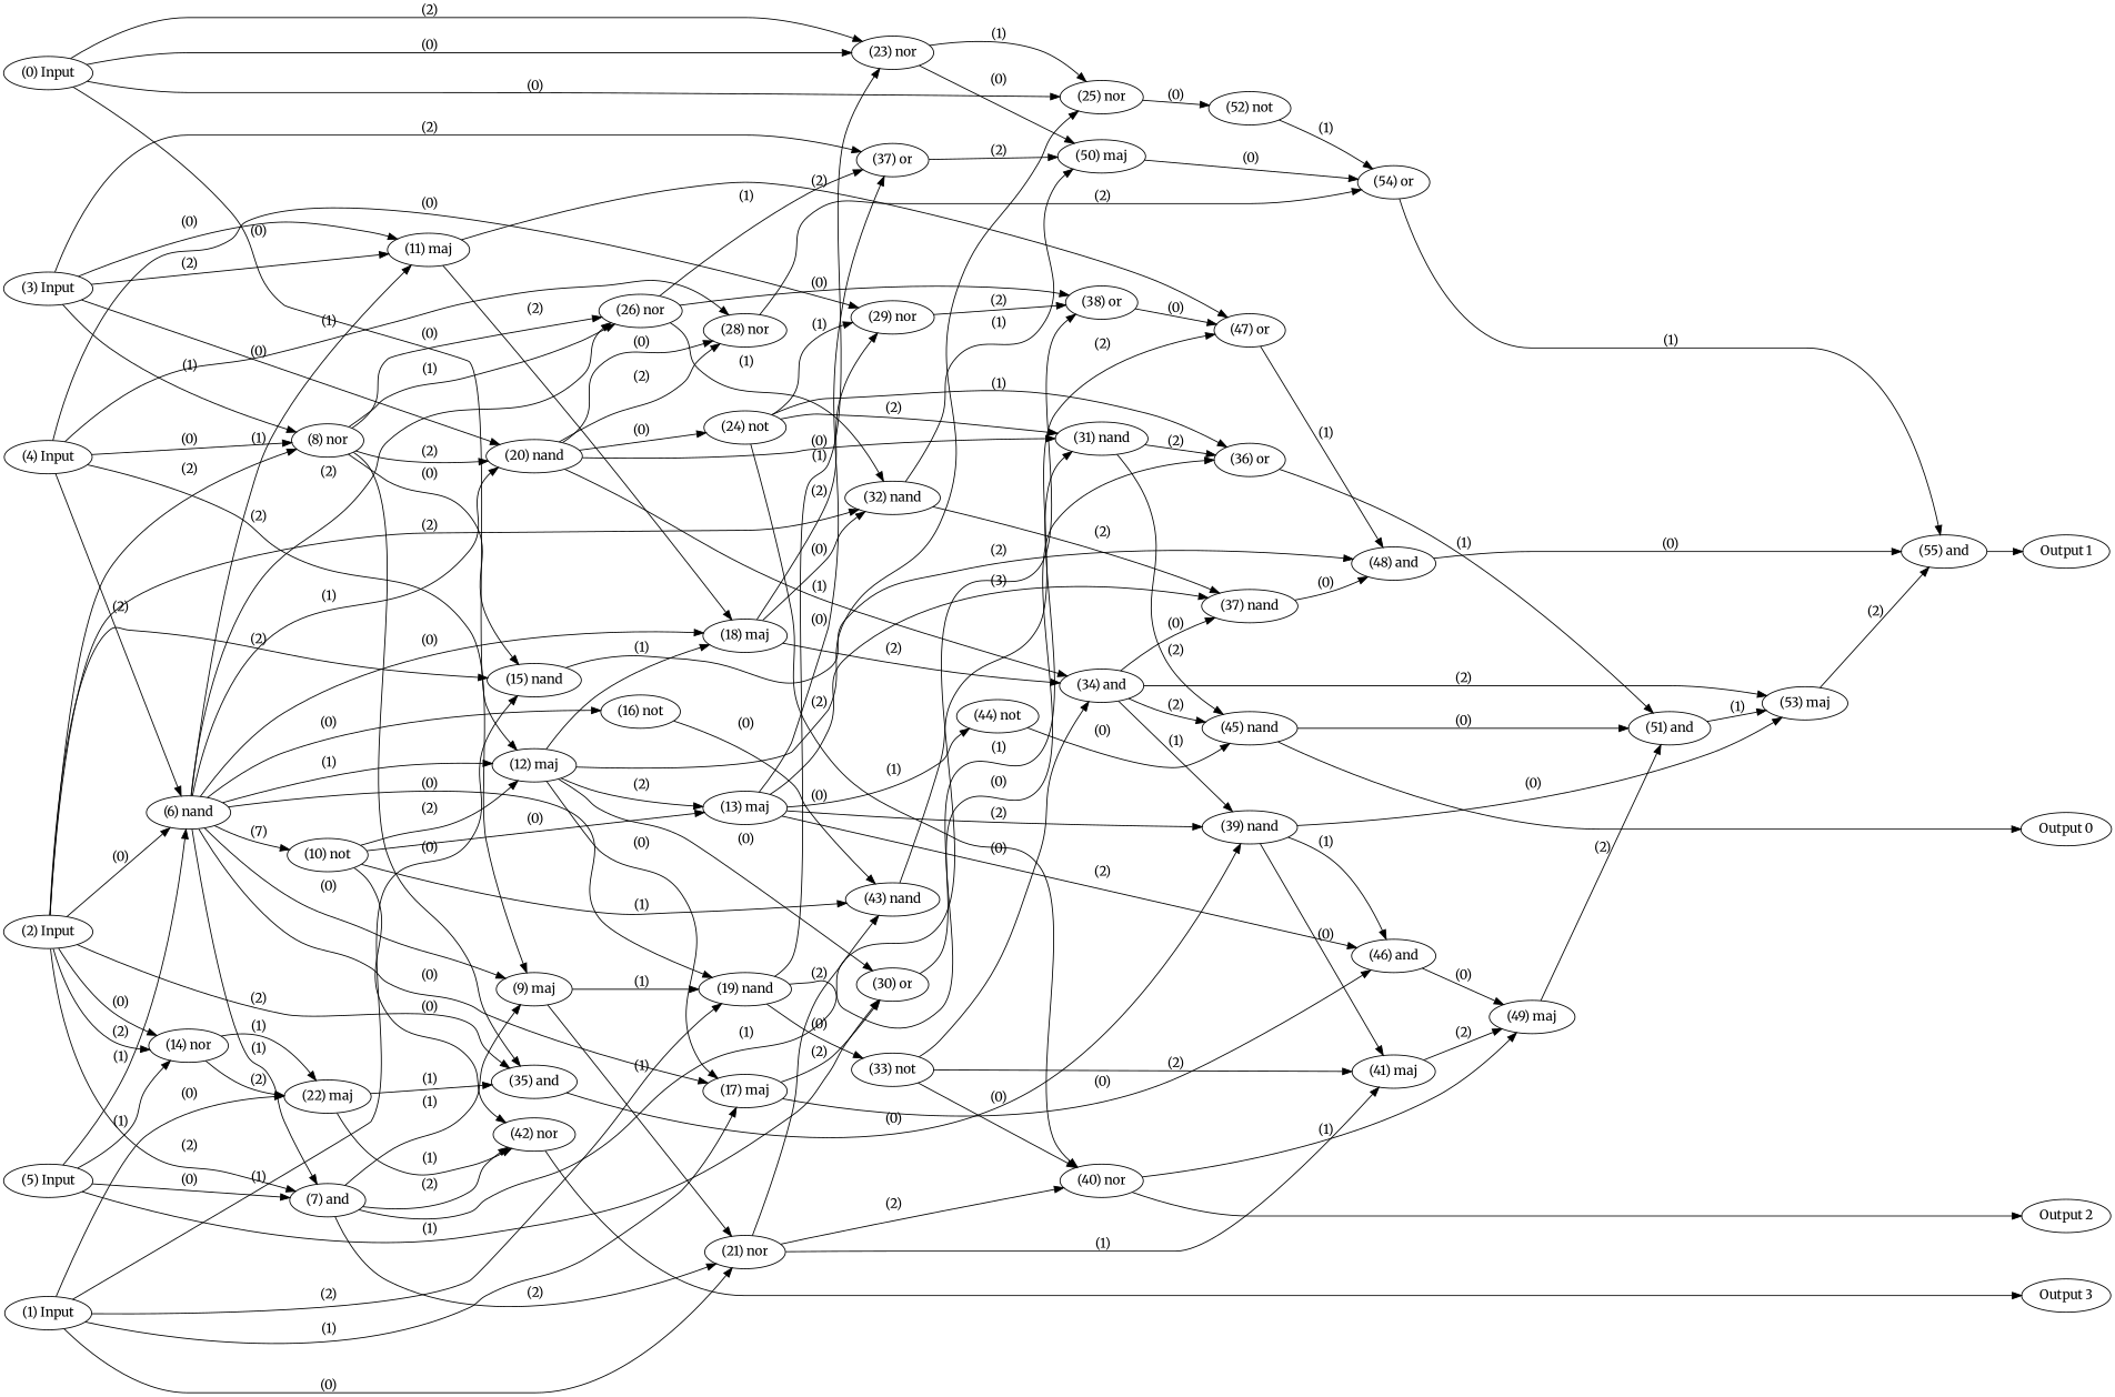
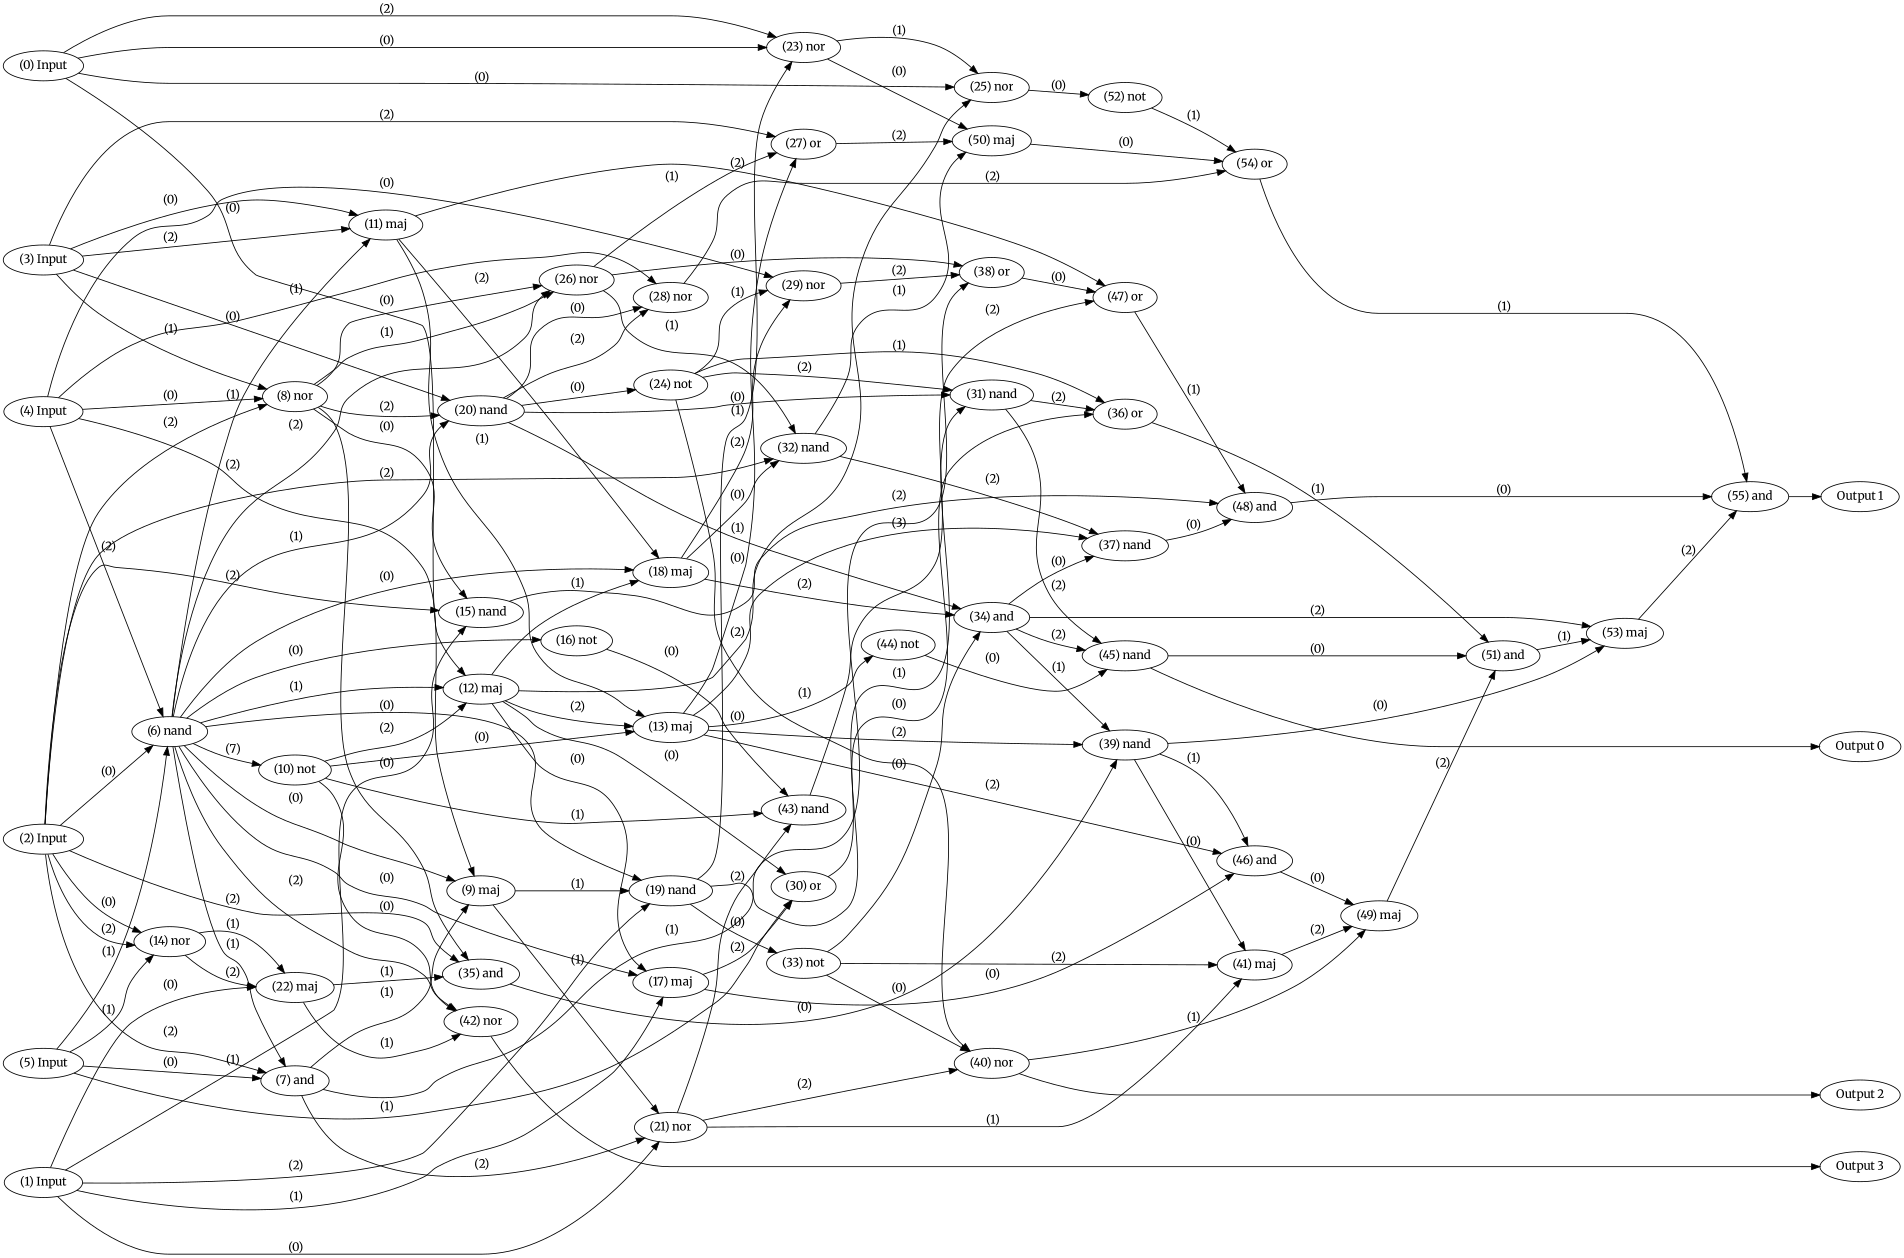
  digraph {
    fontname=Merriweather
    rankdir=LR
    node [color=black fontcolor=black fontname=Merriweather labelfontcolor=black]
    edge [bold=true color=black fontcolor=black fontname=Merriweather labelfontcolor=black]
    n1 [label="(0) Input"]
    n2 [label="(1) Input"]
    n3 [label="(2) Input"]
    n4 [label="(3) Input"]
    n5 [label="(4) Input"]
    n6 [label="(5) Input"]
    n7 [label="Output 0"]
    n8 [label="Output 1"]
    n9 [label="Output 2"]
    n10 [label="Output 3"]
    n11 [label="(12) maj"]
    n12 [label="(23) nor"]
    n13 [label="(25) nor"]
    n14 [label="(15) nand"]
    n15 [label="(17) maj"]
    n16 [label="(19) nand"]
    n17 [label="(21) nor"]
    n18 [label="(22) maj"]
    n19 [label="(6) nand"]
    n20 [label="(7) and"]
    n21 [label="(8) nor"]
    n22 [label="(14) nor"]
    n23 [label="(32) nand"]
    n24 [label="(35) and"]
    n25 [label="(11) maj"]
    n26 [label="(20) nand"]
-   n27 [label="(37) or"]
+   n27 [label="(27) or"]
    n28 [label="(9) maj"]
    n29 [label="(28) nor"]
    n30 [label="(29) nor"]
    n31 [label="(30) or"]
    n32 [label="(18) maj"]
    n33 [label="(13) maj"]
    n34 [label="(50) maj"]
    n35 [label="(52) not"]
    n36 [label="(48) and"]
    n37 [label="(46) and"]
    n38 [label="(33) not"]
    n39 [label="(36) or"]
    n40 [label="(43) nand"]
    n41 [label="(40) nor"]
    n42 [label="(41) maj"]
    n43 [label="(42) nor"]
    n44 [label="(10) not"]
    n45 [label="(16) not"]
    n46 [label="(26) nor"]
    n47 [label="(38) or"]
    n48 [label="(37) nand"]
    n49 [label="(39) nand"]
    n50 [label="(47) or"]
    n51 [label="(34) and"]
    n52 [label="(24) not"]
    n53 [label="(31) nand"]
    n54 [label="(54) or"]
    n55 [label="(44) not"]
    n56 [label="(53) maj"]
    n57 [label="(45) nand"]
    n58 [label="(49) maj"]
    n59 [label="(55) and"]
    n60 [label="(51) and"]
    subgraph sub_1 {
      rank=source
      n1
      n2
      n3
      n4
      n5
      n6
    }
    subgraph sub_2 {
      rank=max
      n7
      n8
      n9
      n10
    }
    n1 -> n11 [label=" (0)"]
    n1 -> n12 [label=" (0)"]
    n1 -> n12 [label=" (2)"]
    n1 -> n13 [label=" (0)"]
    n2 -> n14 [label=" (1)"]
    n2 -> n15 [label=" (1)"]
    n2 -> n16 [label=" (2)"]
    n2 -> n17 [label=" (0)"]
    n2 -> n18 [label=" (0)"]
    n3 -> n14 [label=" (2)"]
    n3 -> n19 [label=" (0)"]
    n3 -> n20 [label=" (2)"]
    n3 -> n21 [label=" (2)"]
    n3 -> n22 [label=" (0)"]
    n3 -> n22 [label=" (2)"]
    n3 -> n23 [label=" (2)"]
    n3 -> n24 [label=" (2)"]
    n4 -> n21 [label=" (1)"]
    n4 -> n25 [label=" (0)"]
    n4 -> n25 [label=" (2)"]
    n4 -> n26 [label=" (0)"]
    n4 -> n27 [label=" (2)"]
    n5 -> n19 [label=" (2)"]
    n5 -> n21 [label=" (0)"]
    n5 -> n28 [label=" (2)"]
    n5 -> n29 [label=" (1)"]
    n5 -> n30 [label=" (0)"]
    n6 -> n19 [label=" (1)"]
    n6 -> n20 [label=" (0)"]
    n6 -> n22 [label=" (1)"]
    n6 -> n31 [label=" (1)"]
    n11 -> n13 [label=" (2)"]
    n11 -> n15 [label=" (0)"]
    n11 -> n31 [label=" (0)"]
    n11 -> n32 [label=" (1)"]
    n11 -> n33 [label=" (2)"]
    n12 -> n13 [label=" (1)"]
    n12 -> n34 [label=" (0)"]
    n13 -> n35 [label=" (0)"]
    n14 -> n36 [label=" (2)"]
    n15 -> n31 [label=" (2)"]
    n15 -> n37 [label=" (0)"]
    n16 -> n12 [label=" (1)"]
    n16 -> n38 [label=" (0)"]
    n16 -> n39 [label=" (0)"]
    n17 -> n40 [label=" (2)"]
    n17 -> n41 [label=" (2)"]
    n17 -> n42 [label=" (1)"]
    n18 -> n24 [label=" (1)"]
    n18 -> n43 [label=" (1)"]
    n19 -> n11 [label=" (1)"]
    n19 -> n15 [label=" (0)"]
    n19 -> n16 [label=" (0)"]
    n19 -> n20 [label=" (1)"]
    n19 -> n25 [label=" (1)"]
    n19 -> n26 [label=" (1)"]
    n19 -> n28 [label=" (0)"]
    n19 -> n32 [label=" (0)"]
    n19 -> n44 [label=" (7)"]
    n19 -> n45 [label=" (0)"]
    n19 -> n46 [label=" (2)"]
    n20 -> n17 [label=" (2)"]
    n20 -> n28 [label=" (1)"]
-   n20 -> n43 [label=" (2)"]
+   n19 -> n43 [label=" (2)"]
    n20 -> n47 [label=" (1)"]
    n21 -> n14 [label=" (0)"]
    n21 -> n24 [label=" (0)"]
    n21 -> n26 [label=" (2)"]
    n21 -> n46 [label=" (0)"]
    n21 -> n46 [label=" (1)"]
    n22 -> n18 [label=" (1)"]
    n22 -> n18 [label=" (2)"]
    n23 -> n34 [label=" (1)"]
    n23 -> n48 [label=" (2)"]
    n24 -> n49 [label=" (0)"]
    n25 -> n32 [label=" (2)"]
+   n25 -> n33 [label=" (1)"]
    n25 -> n50 [label=" (2)"]
    n26 -> n29 [label=" (0)"]
    n26 -> n29 [label=" (2)"]
    n26 -> n51 [label=" (1)"]
    n26 -> n52 [label=" (0)"]
    n26 -> n53 [label=" (0)"]
    n27 -> n34 [label=" (2)"]
    n28 -> n16 [label=" (1)"]
    n28 -> n17 [label=" (1)"]
    n29 -> n54 [label=" (2)"]
    n30 -> n47 [label=" (2)"]
    n31 -> n53 [label=" (1)"]
    n32 -> n23 [label=" (0)"]
    n32 -> n30 [label=" (2)"]
    n32 -> n51 [label=" (2)"]
    n33 -> n27 [label=" (0)"]
    n33 -> n37 [label=" (2)"]
    n33 -> n48 [label=" (3)"]
    n33 -> n49 [label=" (2)"]
    n33 -> n55 [label=" (0)"]
    n34 -> n54 [label=" (0)"]
    n35 -> n54 [label=" (1)"]
    n36 -> n59 [label=" (0)"]
    n37 -> n58 [label=" (0)"]
    n38 -> n41 [label=" (0)"]
    n38 -> n42 [label=" (2)"]
    n38 -> n51 [label=" (0)"]
    n39 -> n60 [label=" (1)"]
    n40 -> n50 [label=" (2)"]
    n41 -> n9
    n41 -> n58 [label=" (1)"]
    n42 -> n58 [label=" (2)"]
    n43 -> n10
    n44 -> n11 [label=" (2)"]
    n44 -> n33 [label=" (0)"]
    n44 -> n40 [label=" (1)"]
    n44 -> n43 [label=" (0)"]
    n45 -> n40 [label=" (0)"]
    n46 -> n23 [label=" (1)"]
    n46 -> n27 [label=" (1)"]
    n46 -> n47 [label=" (0)"]
    n47 -> n50 [label=" (0)"]
    n48 -> n36 [label=" (0)"]
    n49 -> n37 [label=" (1)"]
    n49 -> n42 [label=" (0)"]
    n49 -> n56 [label=" (0)"]
    n50 -> n36 [label=" (1)"]
    n51 -> n48 [label=" (0)"]
    n51 -> n49 [label=" (1)"]
    n51 -> n56 [label=" (2)"]
    n51 -> n57 [label=" (2)"]
    n52 -> n30 [label=" (1)"]
    n52 -> n39 [label=" (1)"]
    n52 -> n41 [label=" (1)"]
    n52 -> n53 [label=" (2)"]
    n53 -> n39 [label=" (2)"]
    n53 -> n57 [label=" (2)"]
    n54 -> n59 [label=" (1)"]
    n55 -> n57 [label=" (0)"]
    n56 -> n59 [label=" (2)"]
    n57 -> n7
    n57 -> n60 [label=" (0)"]
    n58 -> n60 [label=" (2)"]
    n59 -> n8
    n60 -> n56 [label=" (1)"]
  }
